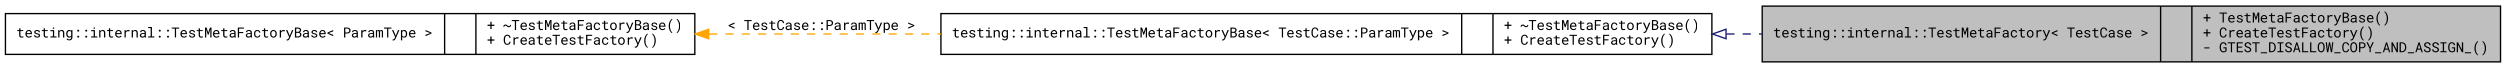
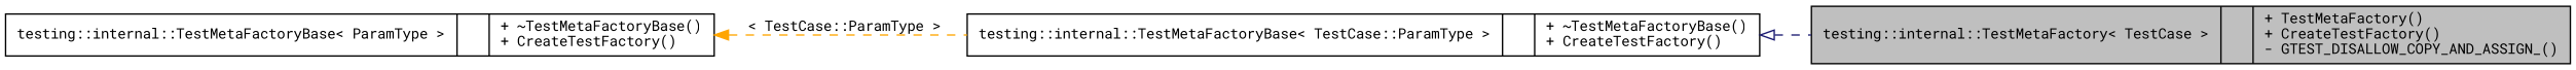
  digraph {
    rankdir=LR
    fontname="Roboto Mono"
    node [color=black fillcolor=white fontname="Roboto Mono" fontsize=10 shape=record style=filled]
    edge [dir=back fontname="Roboto Mono" fontsize=10 labelfontname=Helvetica labelfontsize=10 style=dashed]
-   n1 [fillcolor=grey75 fontcolor=black height=0.2 label="{testing::internal::TestMetaFactory\< TestCase \>\n||+ TestMetaFactoryBase()\l+ CreateTestFactory()\l- GTEST_DISALLOW_COPY_AND_ASSIGN_()\l}" width=0.4]
+   n1 [fillcolor=grey75 fontcolor=black height=0.2 label="{testing::internal::TestMetaFactory\< TestCase \>\n||+ TestMetaFactory()\l+ CreateTestFactory()\l- GTEST_DISALLOW_COPY_AND_ASSIGN_()\l}" width=0.4]
    n2 [height=0.2 label="{testing::internal::TestMetaFactoryBase\< TestCase::ParamType \>\n||+ ~TestMetaFactoryBase()\l+ CreateTestFactory()\l}" width=0.4]
    n3 [height=0.2 label="{testing::internal::TestMetaFactoryBase\< ParamType \>\n||+ ~TestMetaFactoryBase()\l+ CreateTestFactory()\l}" width=0.4]
    n2 -> n1 [arrowtail=onormal color=midnightblue]
    n3 -> n2 [color=orange label=" \< TestCase::ParamType \>"]
  }
